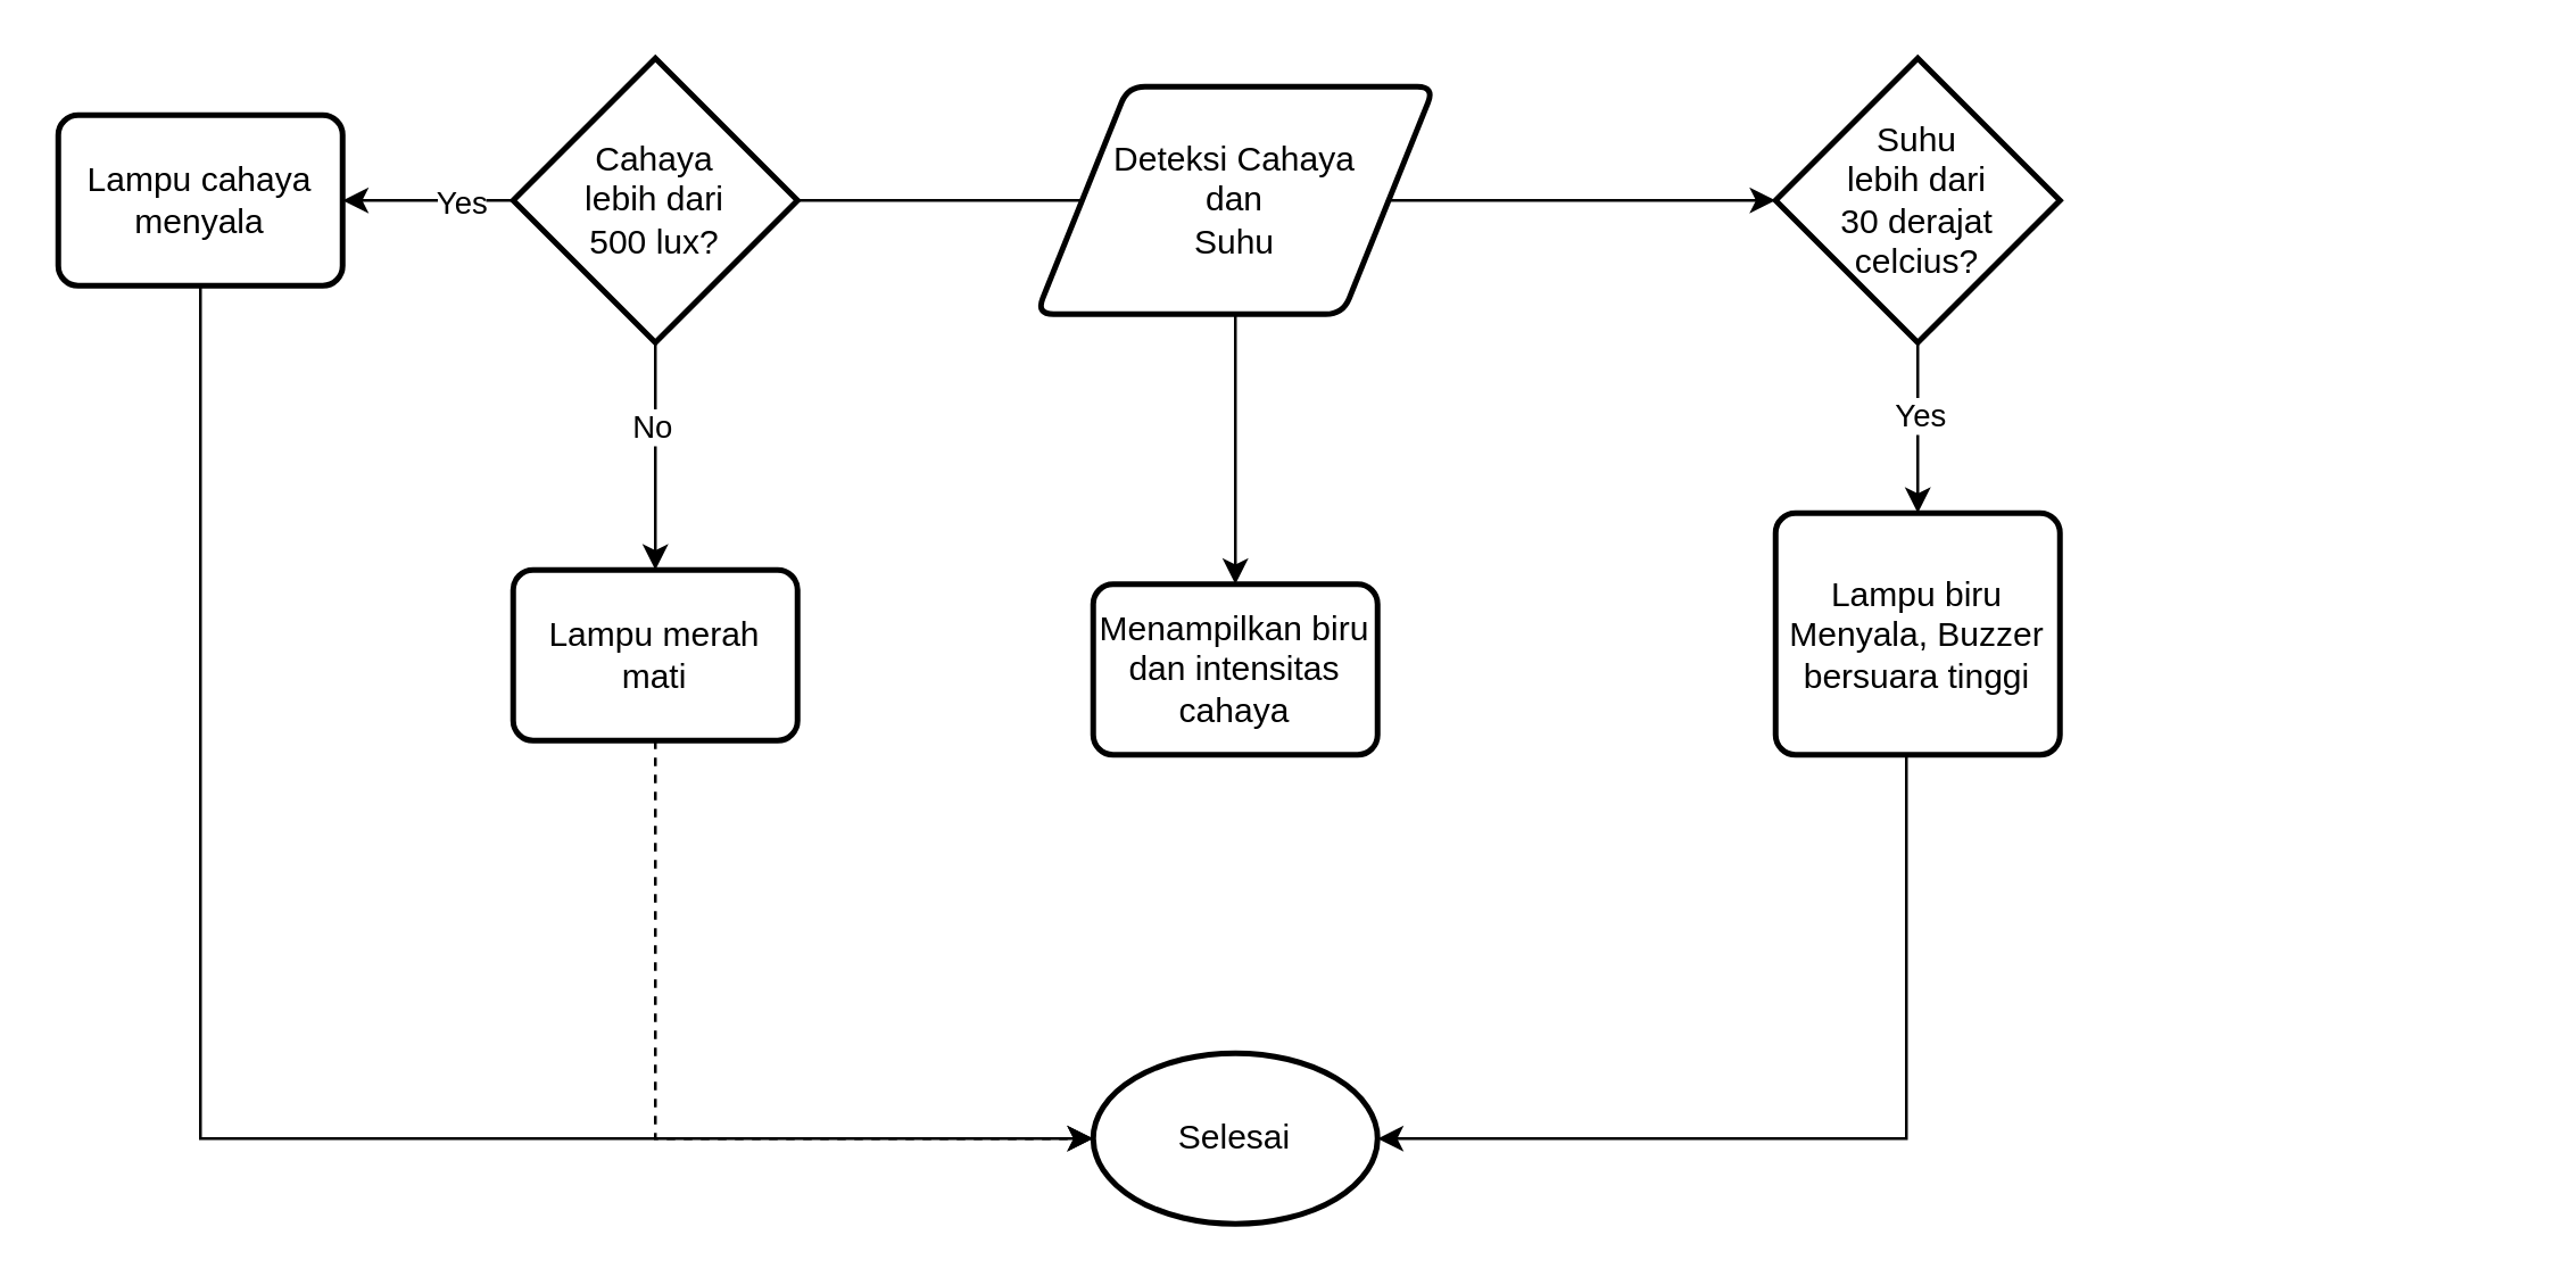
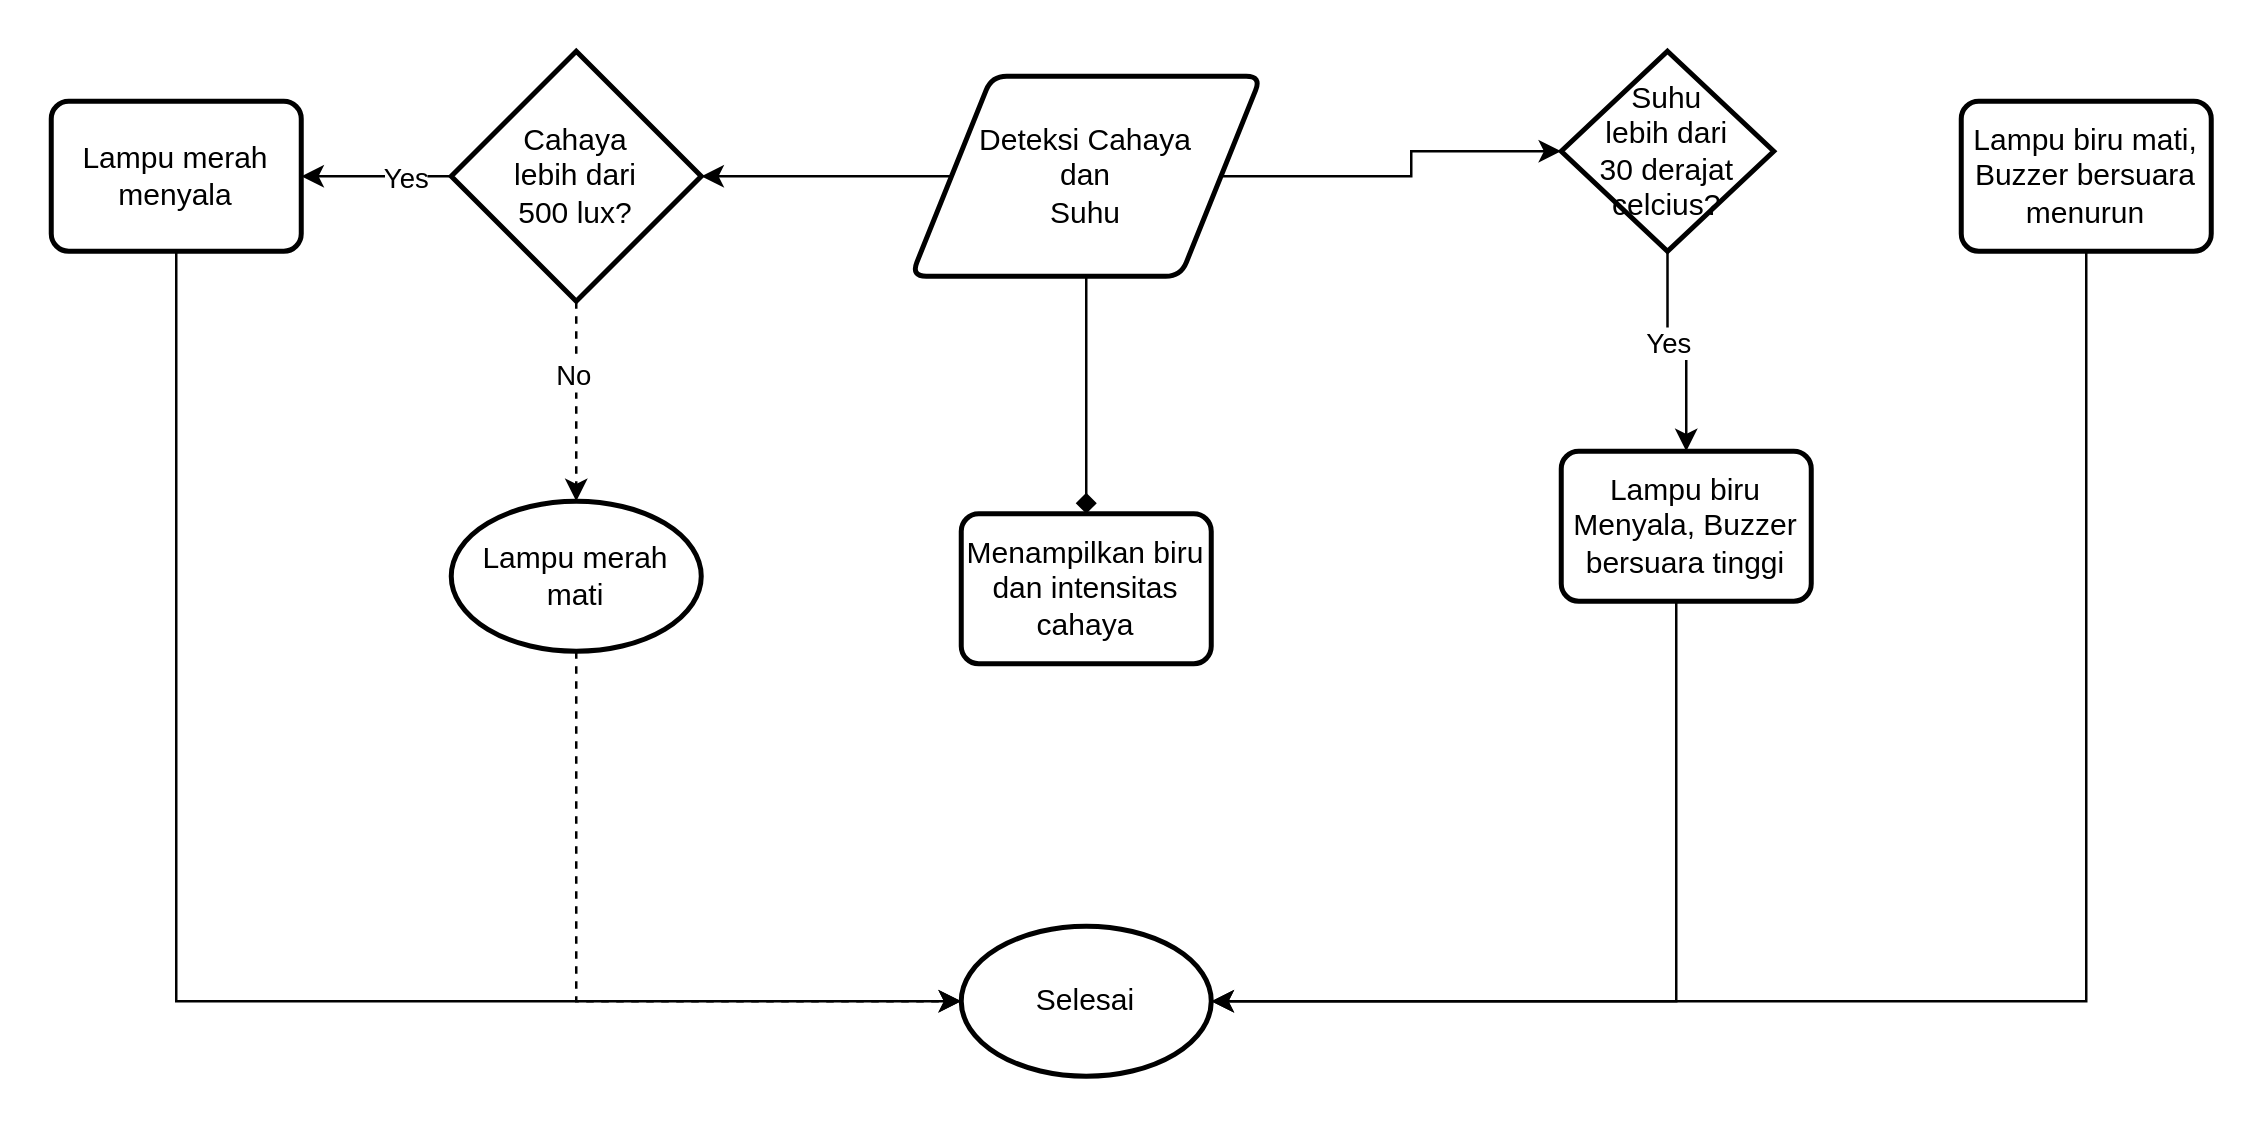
  <mxCell id="0" />
  <mxCell id="1" parent="0" />
- <mxCell id="2" style="edgeStyle=orthogonalEdgeStyle;rounded=0;orthogonalLoop=1;jettySize=auto;html=1;entryX=0.5;entryY=0;entryDx=0;entryDy=0;" edge="1" parent="1" source="3" target="19"><mxGeometry relative="1" as="geometry" /></mxCell>
+ <mxCell id="2" style="edgeStyle=orthogonalEdgeStyle;rounded=0;orthogonalLoop=1;jettySize=auto;html=1;entryX=0.5;entryY=0;entryDx=0;entryDy=0;endArrow=diamond;" edge="1" parent="1" source="3" target="19"><mxGeometry relative="1" as="geometry" /></mxCell>
  <mxCell id="3" value="Deteksi Cahaya&lt;div&gt;dan&lt;/div&gt;&lt;div&gt;Suhu&lt;/div&gt;" style="shape=parallelogram;html=1;strokeWidth=2;perimeter=parallelogramPerimeter;whiteSpace=wrap;rounded=1;arcSize=12;size=0.23;" vertex="1" parent="1"><mxGeometry x="364" y="30" width="140" height="80" as="geometry" /></mxCell>
  <mxCell id="4" style="edgeStyle=orthogonalEdgeStyle;rounded=0;orthogonalLoop=1;jettySize=auto;html=1;exitX=0;exitY=0.5;exitDx=0;exitDy=0;exitPerimeter=0;entryX=1;entryY=0.5;entryDx=0;entryDy=0;" edge="1" parent="1" source="8" target="14"><mxGeometry relative="1" as="geometry" /></mxCell>
  <mxCell id="5" value="Yes" style="edgeLabel;html=1;align=center;verticalAlign=middle;resizable=0;points=[];" vertex="1" connectable="0" parent="4"><mxGeometry x="-0.35" relative="1" as="geometry"><mxPoint x="1" as="offset" /></mxGeometry></mxCell>
- <mxCell id="6" style="edgeStyle=orthogonalEdgeStyle;rounded=0;orthogonalLoop=1;jettySize=auto;html=1;exitX=0.5;exitY=1;exitDx=0;exitDy=0;exitPerimeter=0;entryX=0.5;entryY=0;entryDx=0;entryDy=0;" edge="1" parent="1" source="8" target="15"><mxGeometry relative="1" as="geometry" /></mxCell>
+ <mxCell id="6" style="edgeStyle=orthogonalEdgeStyle;rounded=0;orthogonalLoop=1;jettySize=auto;html=1;exitX=0.5;exitY=1;exitDx=0;exitDy=0;exitPerimeter=0;entryX=0.5;entryY=0;entryDx=0;entryDy=0;dashed=1;" edge="1" parent="1" source="8" target="15"><mxGeometry relative="1" as="geometry" /></mxCell>
  <mxCell id="7" value="No" style="edgeLabel;html=1;align=center;verticalAlign=middle;resizable=0;points=[];" vertex="1" connectable="0" parent="6"><mxGeometry x="-0.275" y="-2" relative="1" as="geometry"><mxPoint as="offset" /></mxGeometry></mxCell>
  <mxCell id="8" value="Cahaya&lt;div&gt;lebih dari&lt;/div&gt;&lt;div&gt;500 lux?&lt;/div&gt;" style="strokeWidth=2;html=1;shape=mxgraph.flowchart.decision;whiteSpace=wrap;" vertex="1" parent="1"><mxGeometry x="180" y="20" width="100" height="100" as="geometry" /></mxCell>
  <mxCell id="9" style="edgeStyle=orthogonalEdgeStyle;rounded=0;orthogonalLoop=1;jettySize=auto;html=1;exitX=0.5;exitY=1;exitDx=0;exitDy=0;exitPerimeter=0;entryX=0.5;entryY=0;entryDx=0;entryDy=0;" edge="1" parent="1" source="11" target="16"><mxGeometry relative="1" as="geometry" /></mxCell>
  <mxCell id="10" value="Yes" style="edgeLabel;html=1;align=center;verticalAlign=middle;resizable=0;points=[];" vertex="1" connectable="0" parent="9"><mxGeometry x="-0.167" relative="1" as="geometry"><mxPoint as="offset" /></mxGeometry></mxCell>
- <mxCell id="11" value="Suhu&lt;div&gt;lebih dari&lt;/div&gt;&lt;div&gt;30 derajat&lt;/div&gt;&lt;div&gt;celcius?&lt;/div&gt;" style="strokeWidth=2;html=1;shape=mxgraph.flowchart.decision;whiteSpace=wrap;" vertex="1" parent="1"><mxGeometry x="624" y="20" width="100" height="100" as="geometry" /></mxCell>
+ <mxCell id="11" value="Suhu&lt;div&gt;lebih dari&lt;/div&gt;&lt;div&gt;30 derajat&lt;/div&gt;&lt;div&gt;celcius?&lt;/div&gt;" style="strokeWidth=2;html=1;shape=mxgraph.flowchart.decision;whiteSpace=wrap;" vertex="1" parent="1"><mxGeometry x="624" y="20" width="85" height="80" as="geometry" /></mxCell>
  <mxCell id="12" style="edgeStyle=orthogonalEdgeStyle;rounded=0;orthogonalLoop=1;jettySize=auto;html=1;entryX=0;entryY=0.5;entryDx=0;entryDy=0;entryPerimeter=0;" edge="1" parent="1" source="3" target="11"><mxGeometry relative="1" as="geometry" /></mxCell>
  <mxCell id="13" style="edgeStyle=orthogonalEdgeStyle;rounded=0;orthogonalLoop=1;jettySize=auto;html=1;entryX=0;entryY=0.5;entryDx=0;entryDy=0;entryPerimeter=0;" edge="1" parent="1" source="14" target="20"><mxGeometry relative="1" as="geometry"><mxPoint x="70" y="400" as="targetPoint" /><Array as="points"><mxPoint x="70" y="400" /></Array></mxGeometry></mxCell>
- <mxCell id="14" value="Lampu cahaya menyala" style="rounded=1;whiteSpace=wrap;html=1;absoluteArcSize=1;arcSize=14;strokeWidth=2;" vertex="1" parent="1"><mxGeometry x="20" y="40" width="100" height="60" as="geometry" /></mxCell>
- <mxCell id="15" value="Lampu merah mati" style="rounded=1;whiteSpace=wrap;html=1;absoluteArcSize=1;arcSize=14;strokeWidth=2;" vertex="1" parent="1"><mxGeometry x="180" y="200" width="100" height="60" as="geometry" /></mxCell>
- <mxCell id="16" value="Lampu biru Menyala, Buzzer bersuara tinggi" style="rounded=1;whiteSpace=wrap;html=1;absoluteArcSize=1;arcSize=14;strokeWidth=2;" vertex="1" parent="1"><mxGeometry x="624" y="180" width="100" height="85" as="geometry" /></mxCell>
- <mxCell id="18" style="edgeStyle=orthogonalEdgeStyle;rounded=0;orthogonalLoop=1;jettySize=auto;html=1;exitX=0;exitY=0.5;exitDx=0;exitDy=0;entryX=1;entryY=0.5;entryDx=0;entryDy=0;entryPerimeter=0;endArrow=none;" edge="1" parent="1" source="3" target="8"><mxGeometry relative="1" as="geometry" /></mxCell>
+ <mxCell id="14" value="Lampu merah menyala" style="rounded=1;whiteSpace=wrap;html=1;absoluteArcSize=1;arcSize=14;strokeWidth=2;" vertex="1" parent="1"><mxGeometry x="20" y="40" width="100" height="60" as="geometry" /></mxCell>
+ <mxCell id="15" value="Lampu merah mati" style="ellipse;whiteSpace=wrap;html=1;absoluteArcSize=1;arcSize=14;strokeWidth=2;" vertex="1" parent="1"><mxGeometry x="180" y="200" width="100" height="60" as="geometry" /></mxCell>
+ <mxCell id="16" value="Lampu biru Menyala, Buzzer bersuara tinggi" style="rounded=1;whiteSpace=wrap;html=1;absoluteArcSize=1;arcSize=14;strokeWidth=2;" vertex="1" parent="1"><mxGeometry x="624" y="180" width="100" height="60" as="geometry" /></mxCell>
+ <mxCell id="17" value="Lampu biru mati, Buzzer bersuara menurun" style="rounded=1;whiteSpace=wrap;html=1;absoluteArcSize=1;arcSize=14;strokeWidth=2;" vertex="1" parent="1"><mxGeometry x="784" y="40" width="100" height="60" as="geometry" /></mxCell>
+ <mxCell id="18" style="edgeStyle=orthogonalEdgeStyle;rounded=0;orthogonalLoop=1;jettySize=auto;html=1;exitX=0;exitY=0.5;exitDx=0;exitDy=0;entryX=1;entryY=0.5;entryDx=0;entryDy=0;entryPerimeter=0;" edge="1" parent="1" source="3" target="8"><mxGeometry relative="1" as="geometry" /></mxCell>
  <mxCell id="19" value="Menampilkan biru dan intensitas cahaya" style="rounded=1;whiteSpace=wrap;html=1;absoluteArcSize=1;arcSize=14;strokeWidth=2;" vertex="1" parent="1"><mxGeometry x="384" y="205" width="100" height="60" as="geometry" /></mxCell>
  <mxCell id="20" value="Selesai" style="strokeWidth=2;html=1;shape=mxgraph.flowchart.start_1;whiteSpace=wrap;" vertex="1" parent="1"><mxGeometry x="384" y="370" width="100" height="60" as="geometry" /></mxCell>
  <mxCell id="21" style="edgeStyle=orthogonalEdgeStyle;rounded=0;orthogonalLoop=1;jettySize=auto;html=1;entryX=0;entryY=0.5;entryDx=0;entryDy=0;entryPerimeter=0;dashed=1;" edge="1" parent="1" source="15" target="20"><mxGeometry relative="1" as="geometry"><Array as="points"><mxPoint x="230" y="400" /></Array></mxGeometry></mxCell>
  <mxCell id="22" style="edgeStyle=orthogonalEdgeStyle;rounded=0;orthogonalLoop=1;jettySize=auto;html=1;entryX=1;entryY=0.5;entryDx=0;entryDy=0;entryPerimeter=0;" edge="1" parent="1" source="16" target="20"><mxGeometry relative="1" as="geometry"><Array as="points"><mxPoint x="670" y="400" /></Array></mxGeometry></mxCell>
+ <mxCell id="23" style="edgeStyle=orthogonalEdgeStyle;rounded=0;orthogonalLoop=1;jettySize=auto;html=1;exitX=0.5;exitY=1;exitDx=0;exitDy=0;entryX=1;entryY=0.5;entryDx=0;entryDy=0;entryPerimeter=0;" edge="1" parent="1" source="17" target="20"><mxGeometry relative="1" as="geometry" /></mxCell>
